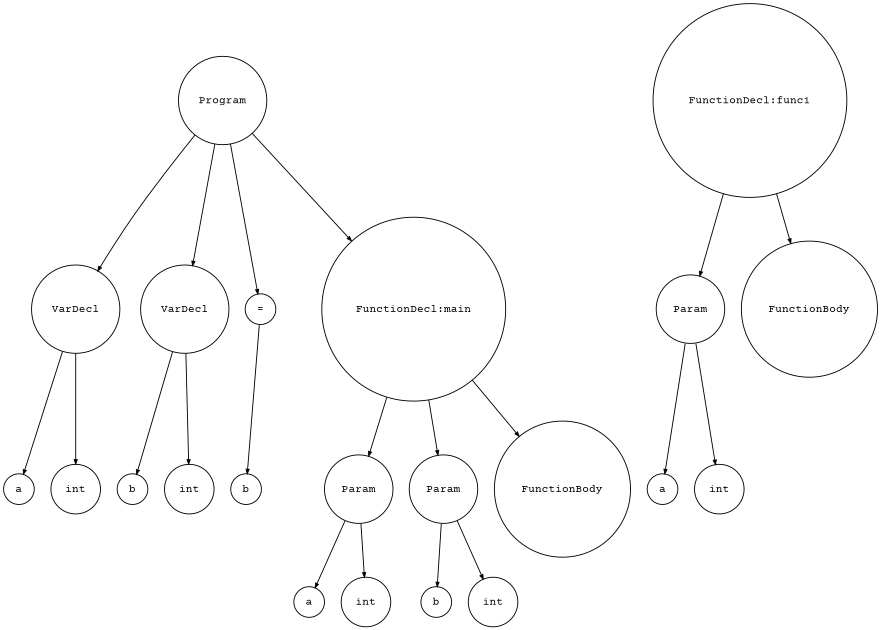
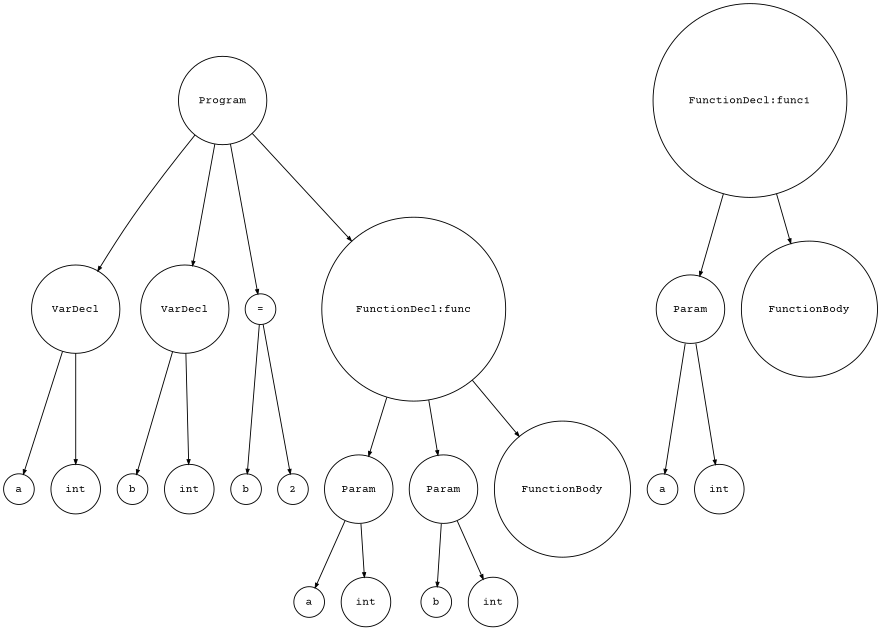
  digraph {
    fontname="Courier Prime"
    ranksep=.3
    node [fontname="Courier Prime" fontsize=12 shape=circle]
    edge [arrowsize=.5 fontname="Courier Prime"]
    n1 [height=.1 label=Program]
    n2 [height=.1 label=VarDecl]
    n3 [height=.1 label=VarDecl]
    n4 [height=.1 label="="]
-   n5 [height=.1 label="FunctionDecl:main"]
+   n5 [height=.1 label="FunctionDecl:func"]
    n6 [height=.1 label="FunctionDecl:func1"]
    n7 [height=.1 label=Param]
    n8 [height=.1 label=FunctionBody]
    n9 [height=.1 label=a]
    n10 [height=.1 label=int]
    n11 [height=.1 label=b]
    n12 [height=.1 label=int]
    n13 [height=.1 label=b]
+   n14 [height=.1 label=2]
    n15 [height=.1 label=Param]
    n16 [height=.1 label=Param]
    n17 [height=.1 label=FunctionBody]
    n18 [height=.1 label=a]
    n19 [height=.1 label=int]
    n20 [height=.1 label=a]
    n21 [height=.1 label=int]
    n22 [height=.1 label=b]
    n23 [height=.1 label=int]
    n1 -> n2
    n1 -> n3
    n1 -> n4
    n1 -> n5
    n2 -> n9
    n2 -> n10
    n3 -> n11
    n3 -> n12
    n4 -> n13
+   n4 -> n14
    n5 -> n15
    n5 -> n16
    n5 -> n17
    n6 -> n7
    n6 -> n8
    n7 -> n18
    n7 -> n19
    n15 -> n20
    n15 -> n21
    n16 -> n22
    n16 -> n23
  }
